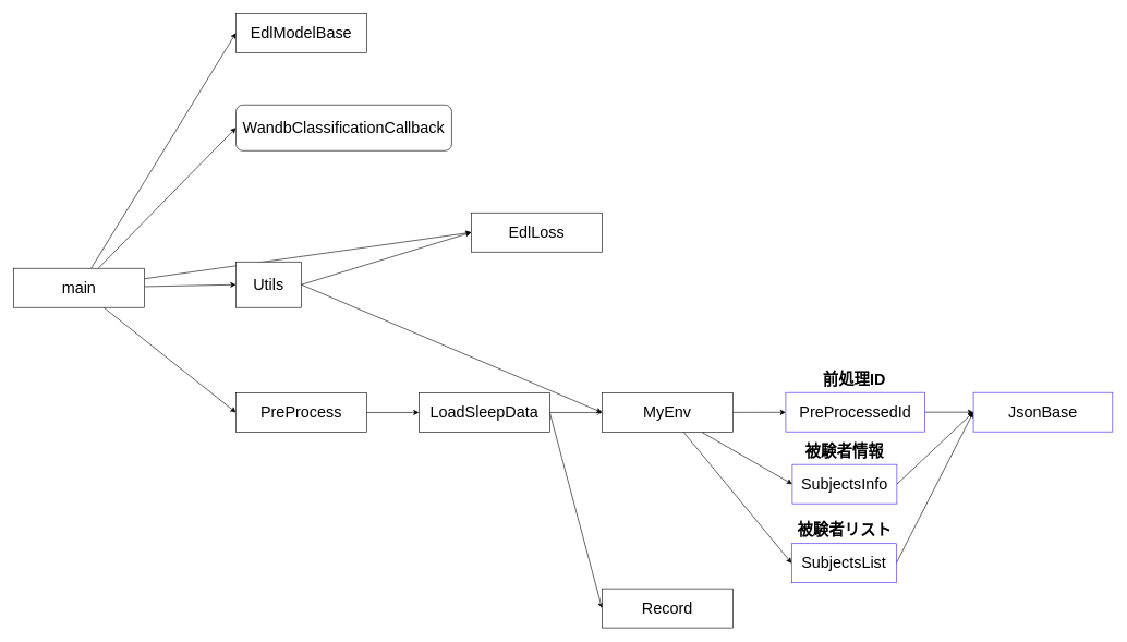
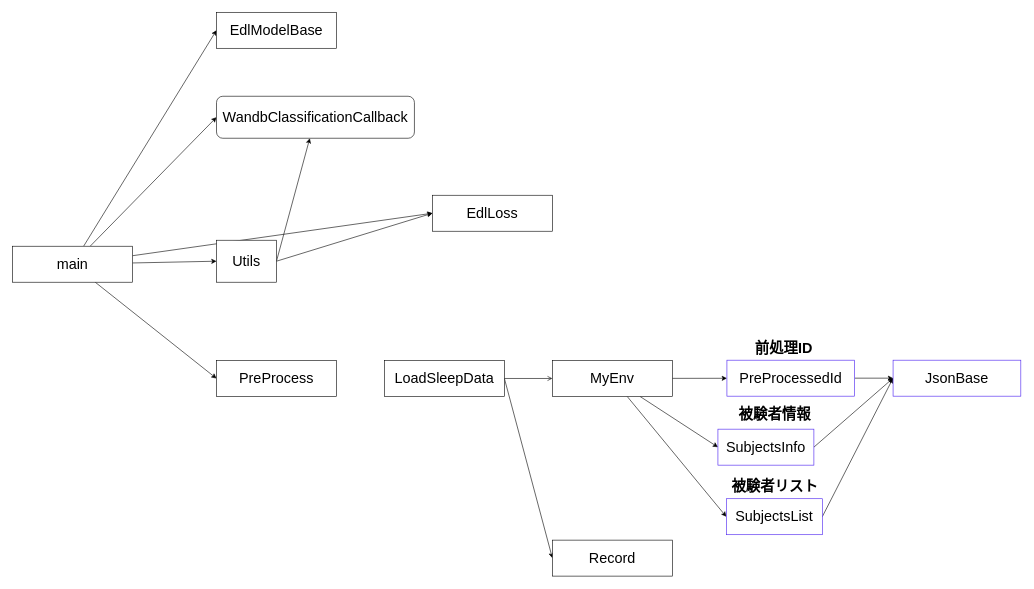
  <mxCell id="0" />
  <mxCell id="1" parent="0" />
  <mxCell id="2" style="edgeStyle=none;html=1;entryX=0;entryY=0.5;entryDx=0;entryDy=0;" edge="1" parent="1" source="7" target="16"><mxGeometry relative="1" as="geometry" /></mxCell>
  <mxCell id="3" style="edgeStyle=none;html=1;entryX=0;entryY=0.5;entryDx=0;entryDy=0;" edge="1" parent="1" source="7" target="11"><mxGeometry relative="1" as="geometry" /></mxCell>
  <mxCell id="4" style="edgeStyle=none;html=1;entryX=0;entryY=0.5;entryDx=0;entryDy=0;" edge="1" parent="1" source="7" target="13"><mxGeometry relative="1" as="geometry" /></mxCell>
  <mxCell id="5" style="edgeStyle=none;html=1;entryX=0;entryY=0.5;entryDx=0;entryDy=0;" edge="1" parent="1" source="7" target="12"><mxGeometry relative="1" as="geometry" /></mxCell>
  <mxCell id="6" style="edgeStyle=none;html=1;entryX=0;entryY=0.5;entryDx=0;entryDy=0;" edge="1" parent="1" source="7" target="8"><mxGeometry relative="1" as="geometry" /></mxCell>
  <mxCell id="7" value="&lt;span style=&quot;font-size: 24px&quot;&gt;main&lt;/span&gt;" style="whiteSpace=wrap;html=1;" parent="1" vertex="1"><mxGeometry x="20" y="410" width="200" height="60" as="geometry" /></mxCell>
  <mxCell id="8" value="&lt;font style=&quot;font-size: 24px&quot;&gt;WandbClassificationCallback&lt;/font&gt;" style="whiteSpace=wrap;html=1;rounded=1;" parent="1" vertex="1"><mxGeometry x="360" y="160" width="330" height="70" as="geometry" /></mxCell>
  <mxCell id="9" style="edgeStyle=none;html=1;entryX=0;entryY=0.5;entryDx=0;entryDy=0;exitX=1;exitY=0.5;exitDx=0;exitDy=0;" edge="1" parent="1" source="11" target="12"><mxGeometry relative="1" as="geometry" /></mxCell>
- <mxCell id="10" style="edgeStyle=none;html=1;entryX=0;entryY=0.5;entryDx=0;entryDy=0;exitX=1;exitY=0.5;exitDx=0;exitDy=0;" edge="1" parent="1" source="11" target="23"><mxGeometry relative="1" as="geometry"><mxPoint x="640" y="510" as="targetPoint" /></mxGeometry></mxCell>
+ <mxCell id="10" style="edgeStyle=none;html=1;exitX=1;exitY=0.5;exitDx=0;exitDy=0;" edge="1" parent="1" source="11" target="8"><mxGeometry relative="1" as="geometry"><mxPoint x="640" y="510" as="targetPoint" /></mxGeometry></mxCell>
  <mxCell id="11" value="&lt;font style=&quot;font-size: 24px&quot;&gt;Utils&lt;/font&gt;" style="whiteSpace=wrap;html=1;" parent="1" vertex="1"><mxGeometry x="360" y="400" width="100" height="70" as="geometry" /></mxCell>
  <mxCell id="12" value="&lt;font style=&quot;font-size: 24px&quot;&gt;EdlLoss&lt;/font&gt;" style="whiteSpace=wrap;html=1;" parent="1" vertex="1"><mxGeometry x="720" y="325" width="200" height="60" as="geometry" /></mxCell>
  <mxCell id="13" value="&lt;font style=&quot;font-size: 24px&quot;&gt;EdlModelBase&lt;/font&gt;" style="whiteSpace=wrap;html=1;" parent="1" vertex="1"><mxGeometry x="360" y="20" width="200" height="60" as="geometry" /></mxCell>
- <mxCell id="14" style="edgeStyle=none;html=1;entryX=0;entryY=0.5;entryDx=0;entryDy=0;" parent="1" source="16" target="18" edge="1"><mxGeometry relative="1" as="geometry" /></mxCell>
  <mxCell id="15" style="edgeStyle=none;html=1;entryX=0;entryY=0.5;entryDx=0;entryDy=0;exitX=1;exitY=0.5;exitDx=0;exitDy=0;" parent="1" source="18" target="19" edge="1"><mxGeometry relative="1" as="geometry" /></mxCell>
  <mxCell id="16" value="&lt;font style=&quot;font-size: 24px&quot;&gt;PreProcess&lt;/font&gt;" style="whiteSpace=wrap;html=1;" parent="1" vertex="1"><mxGeometry x="360" y="600.5" width="200" height="60" as="geometry" /></mxCell>
  <mxCell id="17" value="" style="edgeStyle=none;html=1;endArrow=open;" parent="1" source="18" target="23" edge="1"><mxGeometry relative="1" as="geometry" /></mxCell>
  <mxCell id="18" value="&lt;font style=&quot;font-size: 24px&quot;&gt;LoadSleepData&lt;/font&gt;" style="whiteSpace=wrap;html=1;" parent="1" vertex="1"><mxGeometry x="640" y="600.5" width="200" height="60" as="geometry" /></mxCell>
  <mxCell id="19" value="&lt;font style=&quot;font-size: 24px&quot;&gt;Record&lt;/font&gt;" style="whiteSpace=wrap;html=1;" parent="1" vertex="1"><mxGeometry x="920" y="900" width="200" height="60" as="geometry" /></mxCell>
  <mxCell id="20" value="" style="edgeStyle=none;html=1;" parent="1" source="23" target="27" edge="1"><mxGeometry relative="1" as="geometry" /></mxCell>
  <mxCell id="21" style="edgeStyle=none;html=1;entryX=0;entryY=0.5;entryDx=0;entryDy=0;" parent="1" source="23" target="29" edge="1"><mxGeometry relative="1" as="geometry" /></mxCell>
  <mxCell id="22" style="edgeStyle=none;html=1;entryX=0;entryY=0.5;entryDx=0;entryDy=0;" parent="1" source="23" target="25" edge="1"><mxGeometry relative="1" as="geometry" /></mxCell>
  <mxCell id="23" value="&lt;font style=&quot;font-size: 24px&quot;&gt;MyEnv&lt;/font&gt;" style="whiteSpace=wrap;html=1;" parent="1" vertex="1"><mxGeometry x="920" y="600.5" width="200" height="60" as="geometry" /></mxCell>
  <mxCell id="24" style="edgeStyle=none;html=1;entryX=0;entryY=0.5;entryDx=0;entryDy=0;exitX=1;exitY=0.5;exitDx=0;exitDy=0;" parent="1" source="25" target="30" edge="1"><mxGeometry relative="1" as="geometry"><mxPoint x="1487" y="861" as="targetPoint" /></mxGeometry></mxCell>
  <mxCell id="25" value="&lt;font style=&quot;font-size: 24px&quot;&gt;SubjectsList&lt;/font&gt;" style="whiteSpace=wrap;html=1;strokeColor=#471DF0;" parent="1" vertex="1"><mxGeometry x="1210" y="831" width="160" height="60" as="geometry" /></mxCell>
  <mxCell id="26" style="edgeStyle=none;html=1;entryX=0;entryY=0.5;entryDx=0;entryDy=0;" parent="1" source="27" target="30" edge="1"><mxGeometry relative="1" as="geometry" /></mxCell>
- <mxCell id="27" value="&lt;font style=&quot;font-size: 24px&quot;&gt;PreProcessedId&lt;/font&gt;" style="whiteSpace=wrap;html=1;strokeColor=#471DF0;" parent="1" vertex="1"><mxGeometry x="1201" y="600" width="213" height="60" as="geometry" /></mxCell>
+ <mxCell id="27" value="&lt;font style=&quot;font-size: 24px&quot;&gt;PreProcessedId&lt;/font&gt;" style="whiteSpace=wrap;html=1;strokeColor=#471DF0;" parent="1" vertex="1"><mxGeometry x="1211" y="600" width="213" height="60" as="geometry" /></mxCell>
  <mxCell id="28" style="edgeStyle=none;html=1;entryX=0;entryY=0.5;entryDx=0;entryDy=0;exitX=1;exitY=0.5;exitDx=0;exitDy=0;" parent="1" source="29" target="30" edge="1"><mxGeometry relative="1" as="geometry"><mxPoint x="1487" y="740" as="targetPoint" /></mxGeometry></mxCell>
- <mxCell id="29" value="&lt;font style=&quot;font-size: 24px&quot;&gt;SubjectsInfo&lt;/font&gt;" style="whiteSpace=wrap;html=1;strokeColor=#471DF0;" parent="1" vertex="1"><mxGeometry x="1211" y="710" width="160" height="60" as="geometry" /></mxCell>
+ <mxCell id="29" value="&lt;font style=&quot;font-size: 24px&quot;&gt;SubjectsInfo&lt;/font&gt;" style="whiteSpace=wrap;html=1;strokeColor=#471DF0;" parent="1" vertex="1"><mxGeometry x="1196" y="715" width="160" height="60" as="geometry" /></mxCell>
  <mxCell id="30" value="&lt;span style=&quot;font-size: 24px&quot;&gt;JsonBase&lt;/span&gt;" style="whiteSpace=wrap;html=1;strokeColor=#471DF0;" parent="1" vertex="1"><mxGeometry x="1488" y="600" width="213" height="60" as="geometry" /></mxCell>
  <mxCell id="31" value="&lt;span style=&quot;font-size: 24px&quot;&gt;前処理ID&lt;/span&gt;" style="text;html=1;strokeColor=none;fillColor=none;align=center;verticalAlign=middle;whiteSpace=wrap;rounded=0;fontStyle=1;shadow=0;" parent="1" vertex="1"><mxGeometry x="1241" y="570" width="130" height="20" as="geometry" /></mxCell>
  <mxCell id="32" value="&lt;span style=&quot;font-size: 24px&quot;&gt;被験者情報&lt;/span&gt;" style="text;html=1;strokeColor=none;fillColor=none;align=center;verticalAlign=middle;whiteSpace=wrap;rounded=0;fontStyle=1;shadow=0;" parent="1" vertex="1"><mxGeometry x="1226" y="680" width="130" height="20" as="geometry" /></mxCell>
  <mxCell id="33" value="&lt;span style=&quot;font-size: 24px&quot;&gt;被験者リスト&lt;/span&gt;" style="text;html=1;strokeColor=none;fillColor=none;align=center;verticalAlign=middle;whiteSpace=wrap;rounded=0;fontStyle=1;shadow=0;" parent="1" vertex="1"><mxGeometry x="1212" y="800" width="158" height="20" as="geometry" /></mxCell>
